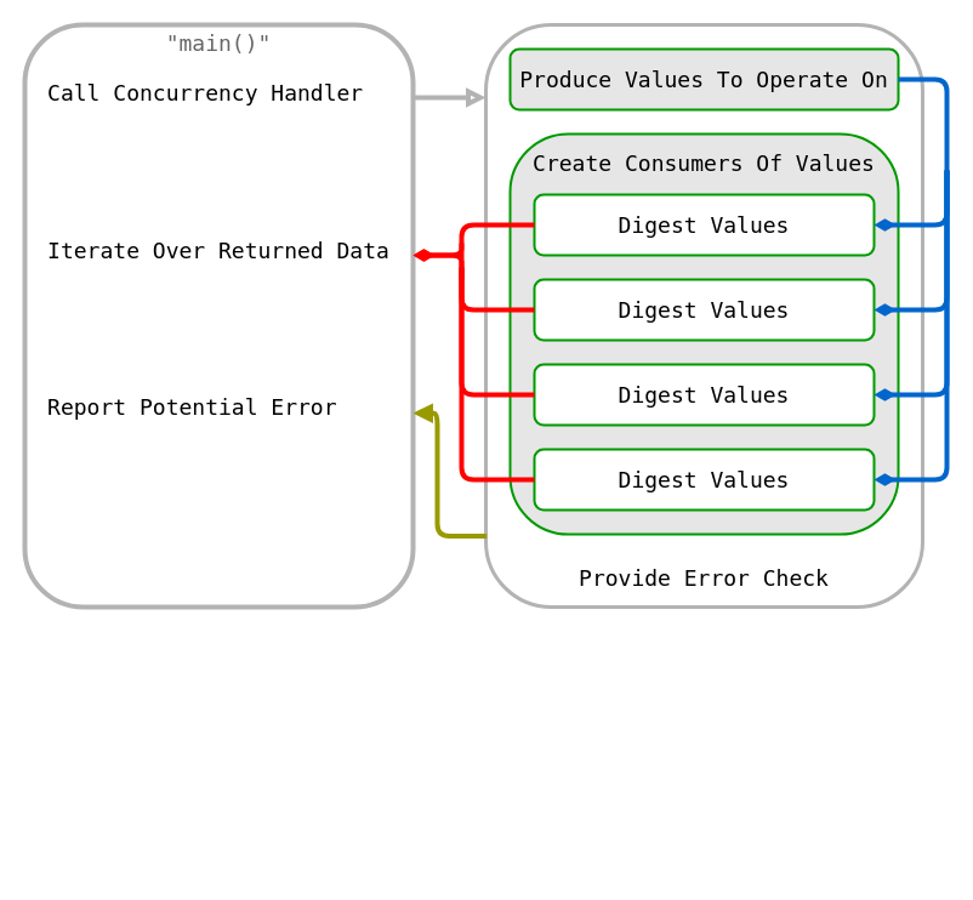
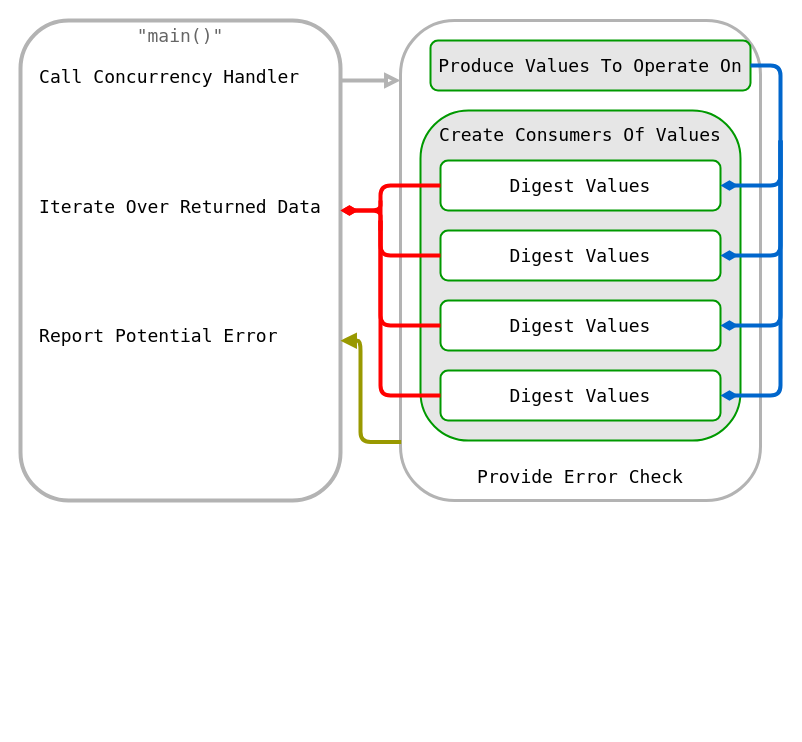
  <mxCell id="0" style=";html=1;" />
  <mxCell id="1" style=";html=1;" parent="0" />
  <mxCell id="2" value="&lt;div style=&quot;text-align: left ; font-size: 18px&quot;&gt;&lt;br&gt;&lt;/div&gt;&lt;div style=&quot;text-align: left ; font-size: 18px&quot;&gt;&lt;br&gt;&lt;/div&gt;&lt;div style=&quot;text-align: left ; font-size: 18px&quot;&gt;&lt;br&gt;&lt;/div&gt;&lt;div style=&quot;text-align: left ; font-size: 18px&quot;&gt;&lt;br&gt;&lt;/div&gt;&lt;div style=&quot;text-align: left ; font-size: 18px&quot;&gt;&lt;br&gt;&lt;/div&gt;&lt;div style=&quot;text-align: left ; font-size: 18px&quot;&gt;&lt;br&gt;&lt;/div&gt;&lt;div style=&quot;text-align: left ; font-size: 18px&quot;&gt;&lt;br&gt;&lt;/div&gt;&lt;div style=&quot;text-align: left ; font-size: 18px&quot;&gt;&lt;br&gt;&lt;/div&gt;&lt;div style=&quot;text-align: left ; font-size: 18px&quot;&gt;&lt;br&gt;&lt;/div&gt;&lt;div style=&quot;text-align: left ; font-size: 18px&quot;&gt;&lt;br&gt;&lt;/div&gt;&lt;div style=&quot;text-align: left ; font-size: 18px&quot;&gt;&lt;br&gt;&lt;/div&gt;&lt;div style=&quot;text-align: left ; font-size: 18px&quot;&gt;&lt;br&gt;&lt;/div&gt;&lt;div style=&quot;text-align: left ; font-size: 18px&quot;&gt;&lt;br&gt;&lt;/div&gt;&lt;div style=&quot;text-align: left ; font-size: 18px&quot;&gt;&lt;br&gt;&lt;/div&gt;&lt;div style=&quot;text-align: left ; font-size: 18px&quot;&gt;&lt;br&gt;&lt;/div&gt;&lt;div style=&quot;text-align: left ; font-size: 18px&quot;&gt;&lt;br&gt;&lt;/div&gt;&lt;div style=&quot;text-align: left ; font-size: 18px&quot;&gt;&lt;br&gt;&lt;/div&gt;&lt;div style=&quot;text-align: left ; font-size: 18px&quot;&gt;&lt;br&gt;&lt;/div&gt;&lt;div style=&quot;text-align: left ; font-size: 18px&quot;&gt;&lt;br&gt;&lt;/div&gt;&lt;div style=&quot;text-align: left ; font-size: 18px&quot;&gt;&lt;br&gt;&lt;/div&gt;&lt;div style=&quot;text-align: left ; font-size: 18px&quot;&gt;&lt;span&gt;Provide Error Check&lt;/span&gt;&lt;br&gt;&lt;/div&gt;" style="rounded=1;whiteSpace=wrap;html=1;labelBackgroundColor=none;fillColor=#ffffff;strokeColor=#B3B3B3;glass=0;shadow=0;strokeWidth=3;perimeterSpacing=0;comic=0;gradientColor=none;gradientDirection=north;fontFamily=Lucida Console, Monaco, monospace;" vertex="1" parent="1"><mxGeometry x="400" y="20" width="360" height="480" as="geometry" /></mxCell>
- <mxCell id="3" value="&lt;div style=&quot;text-align: left&quot;&gt;Produce Values To Operate On&lt;/div&gt;" style="rounded=1;fillColor=#E6E6E6;strokeColor=#009900;shadow=0;gradientColor=none;fontStyle=0;html=1;fontFamily=Lucida Console, Monaco, monospace;fontSize=18;strokeWidth=2;whiteSpace=wrap;gradientDirection=south;align=center;" vertex="1" parent="1"><mxGeometry x="420" y="40" width="320" height="50" as="geometry" /></mxCell>
+ <mxCell id="3" value="&lt;div style=&quot;text-align: left&quot;&gt;Produce Values To Operate On&lt;/div&gt;" style="rounded=1;fillColor=#E6E6E6;strokeColor=#009900;shadow=0;gradientColor=none;fontStyle=0;html=1;fontFamily=Lucida Console, Monaco, monospace;fontSize=18;strokeWidth=2;whiteSpace=wrap;gradientDirection=south;align=center;" vertex="1" parent="1"><mxGeometry x="430" y="40" width="320" height="50" as="geometry" /></mxCell>
  <mxCell id="4" value="&lt;div style=&quot;text-align: left&quot;&gt;&lt;span&gt;Call Concurrency Handler&lt;/span&gt;&lt;br&gt;&lt;/div&gt;&lt;div style=&quot;text-align: left&quot;&gt;&lt;div style=&quot;text-align: left&quot;&gt;&lt;br&gt;&lt;/div&gt;&lt;div style=&quot;text-align: left&quot;&gt;&lt;br&gt;&lt;/div&gt;&lt;div style=&quot;text-align: left&quot;&gt;&lt;br&gt;&lt;/div&gt;&lt;div style=&quot;text-align: left&quot;&gt;&lt;br&gt;&lt;/div&gt;&lt;div style=&quot;text-align: left&quot;&gt;&lt;span&gt;&lt;br&gt;&lt;/span&gt;&lt;/div&gt;&lt;div style=&quot;text-align: left&quot;&gt;&lt;span&gt;Iterate Over Returned Data&lt;/span&gt;&lt;br&gt;&lt;/div&gt;&lt;div&gt;&lt;div style=&quot;text-align: left&quot;&gt;&lt;br&gt;&lt;/div&gt;&lt;div style=&quot;text-align: left&quot;&gt;&lt;br&gt;&lt;/div&gt;&lt;div style=&quot;text-align: left&quot;&gt;&lt;br&gt;&lt;/div&gt;&lt;div style=&quot;text-align: left&quot;&gt;&lt;span&gt;&lt;br&gt;&lt;/span&gt;&lt;/div&gt;&lt;div style=&quot;text-align: left&quot;&gt;&lt;span&gt;&lt;br&gt;&lt;/span&gt;&lt;/div&gt;&lt;div style=&quot;text-align: left&quot;&gt;&lt;span&gt;Report Potential Error&lt;/span&gt;&lt;br&gt;&lt;/div&gt;&lt;/div&gt;&lt;div style=&quot;text-align: left&quot;&gt;&lt;br&gt;&lt;/div&gt;&lt;div style=&quot;text-align: left&quot;&gt;&lt;span&gt;&lt;br&gt;&lt;/span&gt;&lt;/div&gt;&lt;div style=&quot;text-align: left&quot;&gt;&lt;span&gt;&lt;br&gt;&lt;/span&gt;&lt;/div&gt;&lt;div style=&quot;text-align: left&quot;&gt;&lt;span&gt;&lt;br&gt;&lt;/span&gt;&lt;/div&gt;&lt;div style=&quot;text-align: left&quot;&gt;&lt;br&gt;&lt;/div&gt;&lt;/div&gt;" style="rounded=1;fillColor=#ffffff;strokeColor=#B3B3B3;shadow=0;gradientColor=none;fontStyle=0;html=1;fontFamily=Lucida Console, Monaco, monospace;fontSize=18;strokeWidth=4;align=center;whiteSpace=wrap;gradientDirection=west;" vertex="1" parent="1"><mxGeometry x="20" y="20" width="320" height="480" as="geometry" /></mxCell>
  <mxCell id="5" value="&lt;div style=&quot;text-align: left&quot;&gt;Create Consumers Of Values&lt;/div&gt;&lt;div style=&quot;text-align: left&quot;&gt;&lt;br&gt;&lt;/div&gt;&lt;div style=&quot;text-align: left&quot;&gt;&lt;br&gt;&lt;/div&gt;&lt;div style=&quot;text-align: left&quot;&gt;&lt;br&gt;&lt;/div&gt;&lt;div style=&quot;text-align: left&quot;&gt;&lt;br&gt;&lt;/div&gt;&lt;div style=&quot;text-align: left&quot;&gt;&lt;br&gt;&lt;/div&gt;&lt;div style=&quot;text-align: left&quot;&gt;&lt;br&gt;&lt;/div&gt;&lt;div style=&quot;text-align: left&quot;&gt;&lt;br&gt;&lt;/div&gt;&lt;div style=&quot;text-align: left&quot;&gt;&lt;br&gt;&lt;/div&gt;&lt;div style=&quot;text-align: left&quot;&gt;&lt;br&gt;&lt;/div&gt;&lt;div style=&quot;text-align: left&quot;&gt;&lt;br&gt;&lt;/div&gt;&lt;div style=&quot;text-align: left&quot;&gt;&lt;br&gt;&lt;/div&gt;&lt;div style=&quot;text-align: left&quot;&gt;&lt;br&gt;&lt;/div&gt;&lt;div style=&quot;text-align: left&quot;&gt;&lt;br&gt;&lt;/div&gt;" style="rounded=1;fillColor=#E6E6E6;strokeColor=#009900;shadow=0;gradientColor=none;fontStyle=0;html=1;fontFamily=Lucida Console, Monaco, monospace;fontSize=18;strokeWidth=2;whiteSpace=wrap;gradientDirection=south;align=center;" vertex="1" parent="1"><mxGeometry x="420" y="110" width="320" height="330" as="geometry" /></mxCell>
  <mxCell id="6" value="&lt;div style=&quot;text-align: left&quot;&gt;Digest Values&lt;/div&gt;" style="rounded=1;fillColor=#FFFFFF;strokeColor=#009900;shadow=0;gradientColor=none;fontStyle=0;html=1;fontFamily=Lucida Console, Monaco, monospace;fontSize=18;strokeWidth=2;whiteSpace=wrap;" vertex="1" parent="1"><mxGeometry x="440" y="160" width="280" height="50" as="geometry" /></mxCell>
  <mxCell id="7" value="&lt;div style=&quot;text-align: left&quot;&gt;Digest Values&lt;br&gt;&lt;/div&gt;" style="rounded=1;fillColor=#FFFFFF;strokeColor=#009900;shadow=0;gradientColor=none;fontStyle=0;html=1;fontFamily=Lucida Console, Monaco, monospace;fontSize=18;strokeWidth=2;whiteSpace=wrap;" vertex="1" parent="1"><mxGeometry x="440" y="230" width="280" height="50" as="geometry" /></mxCell>
  <mxCell id="8" value="&lt;div style=&quot;text-align: left&quot;&gt;Digest Values&lt;br&gt;&lt;/div&gt;" style="rounded=1;fillColor=#FFFFFF;strokeColor=#009900;shadow=0;gradientColor=none;fontStyle=0;html=1;fontFamily=Lucida Console, Monaco, monospace;fontSize=18;strokeWidth=2;whiteSpace=wrap;" vertex="1" parent="1"><mxGeometry x="440" y="300" width="280" height="50" as="geometry" /></mxCell>
  <mxCell id="9" value="&lt;div style=&quot;text-align: left&quot;&gt;Digest Values&lt;br&gt;&lt;/div&gt;" style="rounded=1;fillColor=#FFFFFF;strokeColor=#009900;shadow=0;gradientColor=none;fontStyle=0;html=1;fontFamily=Lucida Console, Monaco, monospace;fontSize=18;strokeWidth=2;whiteSpace=wrap;" vertex="1" parent="1"><mxGeometry x="440" y="370" width="280" height="50" as="geometry" /></mxCell>
  <mxCell id="10" value="" style="edgeStyle=elbowEdgeStyle;strokeWidth=4;endArrow=none;endFill=0;fontStyle=0;html=1;fontFamily=Lucida Console, Monaco, monospace;fontSize=18;elbow=vertical;strokeColor=#FF0000;comic=0;exitX=0;exitY=0.5;" edge="1" parent="1" source="6"><mxGeometry x="-730" y="50" width="100" height="100" as="geometry"><mxPoint x="430" y="185" as="sourcePoint" /><mxPoint x="380" y="230" as="targetPoint" /><Array as="points"><mxPoint x="420" y="185" /><mxPoint x="640" y="360" /><mxPoint x="440" y="360" /></Array></mxGeometry></mxCell>
  <mxCell id="11" value="" style="edgeStyle=elbowEdgeStyle;strokeWidth=4;endArrow=none;endFill=0;fontStyle=0;html=1;fontFamily=Lucida Console, Monaco, monospace;fontSize=18;elbow=vertical;strokeColor=#FF0000;exitX=0;exitY=0.5;" edge="1" parent="1" source="7"><mxGeometry x="-730" y="290" width="100" height="100" as="geometry"><mxPoint x="420" y="255" as="sourcePoint" /><mxPoint x="380" y="220" as="targetPoint" /><Array as="points"><mxPoint x="410" y="255" /><mxPoint x="460" y="440" /></Array></mxGeometry></mxCell>
  <mxCell id="12" value="" style="edgeStyle=elbowEdgeStyle;strokeWidth=4;endArrow=none;endFill=0;fontStyle=0;html=1;fontFamily=Lucida Console, Monaco, monospace;fontSize=18;elbow=vertical;strokeColor=#FF0000;exitX=0;exitY=0.5;" edge="1" parent="1" source="8"><mxGeometry x="-730" y="410" width="100" height="100" as="geometry"><mxPoint x="640" y="580" as="sourcePoint" /><mxPoint x="380" y="220" as="targetPoint" /><Array as="points"><mxPoint x="420" y="325" /><mxPoint x="360" y="600" /></Array></mxGeometry></mxCell>
  <mxCell id="13" value="" style="edgeStyle=elbowEdgeStyle;strokeWidth=4;endArrow=diamondThin;endFill=1;fontStyle=0;html=1;fontFamily=Lucida Console, Monaco, monospace;fontSize=18;strokeColor=#FF0000;" edge="1" parent="1" target="4"><mxGeometry x="-750" y="370" width="100" height="100" as="geometry"><mxPoint x="380" y="200" as="sourcePoint" /><mxPoint x="343" y="240" as="targetPoint" /><Array as="points"><mxPoint x="380" y="210" /><mxPoint x="360" y="213" /><mxPoint x="380" y="210" /><mxPoint x="340" y="410" /></Array></mxGeometry></mxCell>
  <mxCell id="14" value="" style="edgeStyle=elbowEdgeStyle;strokeWidth=4;endArrow=diamondThin;endFill=1;fontStyle=0;html=1;fontFamily=Lucida Console, Monaco, monospace;fontSize=18;elbow=vertical;strokeColor=#0066CC;entryX=1;entryY=0.5;shadow=0;comic=0;exitX=1;exitY=0.5;" edge="1" parent="1" source="3" target="6"><mxGeometry x="-390" y="-270" width="100" height="100" as="geometry"><mxPoint x="760" y="140" as="sourcePoint" /><mxPoint x="700" y="310" as="targetPoint" /><Array as="points"><mxPoint x="780" y="130" /><mxPoint x="710" y="290" /></Array></mxGeometry></mxCell>
  <mxCell id="15" value="" style="edgeStyle=elbowEdgeStyle;strokeWidth=4;endArrow=diamondThin;endFill=1;fontStyle=0;html=1;fontFamily=Lucida Console, Monaco, monospace;fontSize=18;elbow=vertical;strokeColor=#0066CC;entryX=1;entryY=0.5;" edge="1" parent="1" target="7"><mxGeometry x="-390" y="-150" width="100" height="100" as="geometry"><mxPoint x="780" y="140" as="sourcePoint" /><mxPoint x="700" y="430" as="targetPoint" /><Array as="points"><mxPoint x="760" y="255" /><mxPoint x="700" y="380" /><mxPoint x="780" y="410" /></Array></mxGeometry></mxCell>
  <mxCell id="16" value="" style="edgeStyle=elbowEdgeStyle;strokeWidth=4;endArrow=diamondThin;endFill=1;fontStyle=0;html=1;fontFamily=Lucida Console, Monaco, monospace;fontSize=18;elbow=vertical;strokeColor=#0066CC;entryX=1;entryY=0.5;" edge="1" parent="1" target="8"><mxGeometry x="-390" y="-30" width="100" height="100" as="geometry"><mxPoint x="780" y="140" as="sourcePoint" /><mxPoint x="700" y="550" as="targetPoint" /><Array as="points"><mxPoint x="750" y="325" /></Array></mxGeometry></mxCell>
  <mxCell id="17" value="" style="edgeStyle=elbowEdgeStyle;strokeWidth=4;endArrow=diamondThin;endFill=1;fontStyle=0;html=1;fontFamily=Lucida Console, Monaco, monospace;fontSize=18;elbow=vertical;strokeColor=#0066CC;entryX=1;entryY=0.5;" edge="1" parent="1" target="9"><mxGeometry x="-390" y="90" width="100" height="100" as="geometry"><mxPoint x="780" y="140" as="sourcePoint" /><mxPoint x="700" y="670" as="targetPoint" /><Array as="points"><mxPoint x="750" y="395" /><mxPoint x="780" y="650" /></Array></mxGeometry></mxCell>
  <mxCell id="18" value="" style="edgeStyle=elbowEdgeStyle;strokeWidth=4;endArrow=none;endFill=0;fontStyle=0;html=1;fontFamily=Lucida Console, Monaco, monospace;fontSize=18;elbow=vertical;strokeColor=#FF0000;exitX=0;exitY=0.5;" edge="1" parent="1" source="9"><mxGeometry x="-730" y="510" width="100" height="100" as="geometry"><mxPoint x="640" y="710" as="sourcePoint" /><mxPoint x="380" y="220" as="targetPoint" /><Array as="points"><mxPoint x="390" y="395" /><mxPoint x="460" y="620" /><mxPoint x="420" y="720" /><mxPoint x="360" y="700" /></Array></mxGeometry></mxCell>
  <mxCell id="19" value="" style="edgeStyle=elbowEdgeStyle;elbow=vertical;strokeWidth=4;endArrow=block;endFill=0;fontStyle=0;html=1;fontFamily=Lucida Console, Monaco, monospace;fontSize=18;strokeColor=#B3B3B3;startArrow=none;startFill=0;" edge="1" parent="1" source="4" target="2"><mxGeometry x="140" y="20" width="100" height="100" as="geometry"><mxPoint x="300" y="110" as="sourcePoint" /><mxPoint x="420" y="130" as="targetPoint" /><Array as="points"><mxPoint x="370" y="80" /><mxPoint x="370" y="110" /><mxPoint x="380" y="80" /></Array></mxGeometry></mxCell>
  <mxCell id="20" value="" style="edgeStyle=elbowEdgeStyle;strokeWidth=4;endArrow=diamondThin;endFill=1;fontStyle=0;html=1;fontFamily=Lucida Console, Monaco, monospace;fontSize=18;strokeColor=#FF0000;" edge="1" parent="1"><mxGeometry x="-750" y="370" width="100" height="100" as="geometry"><mxPoint x="380" y="220" as="sourcePoint" /><mxPoint x="340" y="210" as="targetPoint" /><Array as="points"><mxPoint x="380" y="210" /><mxPoint x="360" y="213" /><mxPoint x="380" y="210" /><mxPoint x="340" y="410" /></Array></mxGeometry></mxCell>
  <mxCell id="21" value="" style="edgeStyle=elbowEdgeStyle;strokeWidth=4;endArrow=block;endFill=1;fontStyle=0;html=1;fontFamily=Lucida Console, Monaco, monospace;fontSize=18;strokeColor=#999900;startArrow=none;startFill=0;entryX=1;entryY=0.667;entryPerimeter=0;exitX=0.002;exitY=0.878;exitPerimeter=0;" edge="1" parent="1" source="2" target="4"><mxGeometry x="140" y="379.5" width="100" height="100" as="geometry"><mxPoint x="400" y="439.5" as="sourcePoint" /><mxPoint x="360" y="370" as="targetPoint" /><Array as="points"><mxPoint x="360" y="443" /><mxPoint x="360" y="390" /></Array></mxGeometry></mxCell>
  <mxCell id="22" value="&lt;div style=&quot;text-align: left&quot;&gt;&lt;span&gt;&quot;main()&quot;&lt;/span&gt;&lt;/div&gt;" style="rounded=1;fillColor=none;strokeColor=none;shadow=0;gradientColor=none;fontStyle=0;html=1;fontFamily=Lucida Console, Monaco, monospace;fontSize=18;strokeWidth=4;align=center;whiteSpace=wrap;gradientDirection=west;fontColor=#666666;" vertex="1" parent="1"><mxGeometry x="20" y="20" width="320" height="30" as="geometry" /></mxCell>
